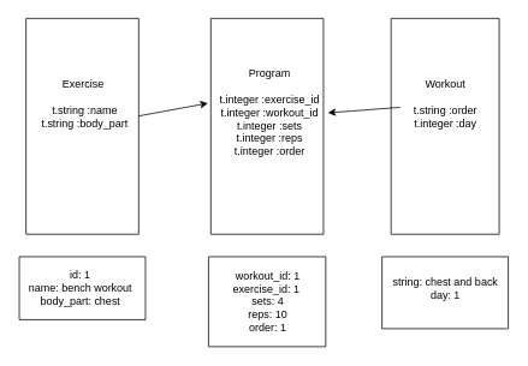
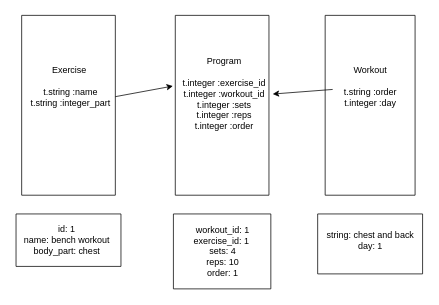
  <mxCell id="0" />
  <mxCell id="1" parent="0" />
  <mxCell id="2" value="" style="edgeStyle=none;html=1;entryX=-0.024;entryY=0.403;entryDx=0;entryDy=0;entryPerimeter=0;" edge="1" parent="1" source="3" target="6"><mxGeometry relative="1" as="geometry" /></mxCell>
  <mxCell id="3" value="" style="swimlane;startSize=0;" vertex="1" parent="1"><mxGeometry x="28" y="20" width="125" height="240" as="geometry" /></mxCell>
- <mxCell id="4" value="Exercise&amp;nbsp;&lt;br&gt;&lt;br&gt;t.string :name&lt;br&gt;t.string :body_part" style="text;html=1;align=center;verticalAlign=middle;resizable=0;points=[];autosize=1;strokeColor=none;fillColor=none;" vertex="1" parent="3"><mxGeometry x="5" y="60" width="120" height="70" as="geometry" /></mxCell>
+ <mxCell id="4" value="Exercise&amp;nbsp;&lt;br&gt;&lt;br&gt;t.string :name&lt;br&gt;t.string :integer_part" style="text;html=1;align=center;verticalAlign=middle;resizable=0;points=[];autosize=1;strokeColor=none;fillColor=none;" vertex="1" parent="3"><mxGeometry x="5" y="60" width="120" height="70" as="geometry" /></mxCell>
  <mxCell id="5" value="" style="swimlane;startSize=0;" vertex="1" parent="1"><mxGeometry x="233" y="20" width="125" height="240" as="geometry" /></mxCell>
  <mxCell id="6" value="Program&lt;br&gt;&lt;br&gt;t.integer :exercise_id&lt;br&gt;t.integer :workout_id&lt;br&gt;t.integer :sets&lt;br&gt;t.integer :reps&lt;br&gt;t.integer :order" style="text;html=1;align=center;verticalAlign=middle;resizable=0;points=[];autosize=1;strokeColor=none;fillColor=none;" vertex="1" parent="5"><mxGeometry y="50" width="130" height="110" as="geometry" /></mxCell>
  <mxCell id="7" value="" style="swimlane;startSize=0;" vertex="1" parent="1"><mxGeometry x="433" y="20" width="120" height="240" as="geometry"><mxRectangle x="480" y="40" width="50" height="40" as="alternateBounds" /></mxGeometry></mxCell>
  <mxCell id="8" value="Workout&lt;br&gt;&lt;br&gt;t.string :order&lt;br&gt;t.integer :day" style="text;html=1;align=center;verticalAlign=middle;resizable=0;points=[];autosize=1;strokeColor=none;fillColor=none;" vertex="1" parent="7"><mxGeometry x="10" y="60" width="100" height="70" as="geometry" /></mxCell>
  <mxCell id="9" value="" style="edgeStyle=none;html=1;" edge="1" parent="1" source="8"><mxGeometry relative="1" as="geometry"><mxPoint x="363" y="125" as="targetPoint" /></mxGeometry></mxCell>
  <mxCell id="10" value="id: 1&lt;br&gt;name: bench workout&lt;br&gt;body_part: chest" style="text;html=1;align=center;verticalAlign=middle;resizable=0;points=[];autosize=1;strokeColor=none;fillColor=none;" vertex="1" parent="1"><mxGeometry x="23" y="290" width="130" height="60" as="geometry" /></mxCell>
  <mxCell id="11" value="" style="swimlane;startSize=0;" vertex="1" parent="1"><mxGeometry x="423" y="285" width="140" height="80" as="geometry" /></mxCell>
  <mxCell id="12" value="string: chest and back&lt;br&gt;day: 1" style="text;html=1;align=center;verticalAlign=middle;resizable=0;points=[];autosize=1;strokeColor=none;fillColor=none;" vertex="1" parent="11"><mxGeometry y="15" width="140" height="40" as="geometry" /></mxCell>
  <mxCell id="13" value="" style="swimlane;startSize=0;" vertex="1" parent="1"><mxGeometry x="20.5" y="285" width="140" height="70" as="geometry" /></mxCell>
  <mxCell id="14" value="" style="swimlane;startSize=0;" vertex="1" parent="1"><mxGeometry x="230.5" y="285" width="130" height="100" as="geometry" /></mxCell>
  <mxCell id="15" value="workout_id: 1&lt;br&gt;exercise_id: 1&amp;nbsp;&lt;br&gt;sets: 4&lt;br&gt;reps: 10&lt;br&gt;order: 1" style="text;html=1;align=center;verticalAlign=middle;resizable=0;points=[];autosize=1;strokeColor=none;fillColor=none;" vertex="1" parent="14"><mxGeometry x="15" y="5" width="100" height="90" as="geometry" /></mxCell>
